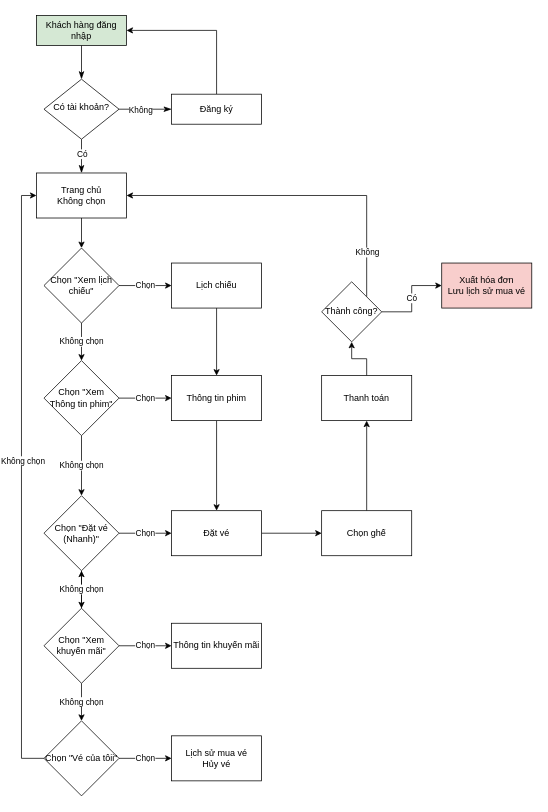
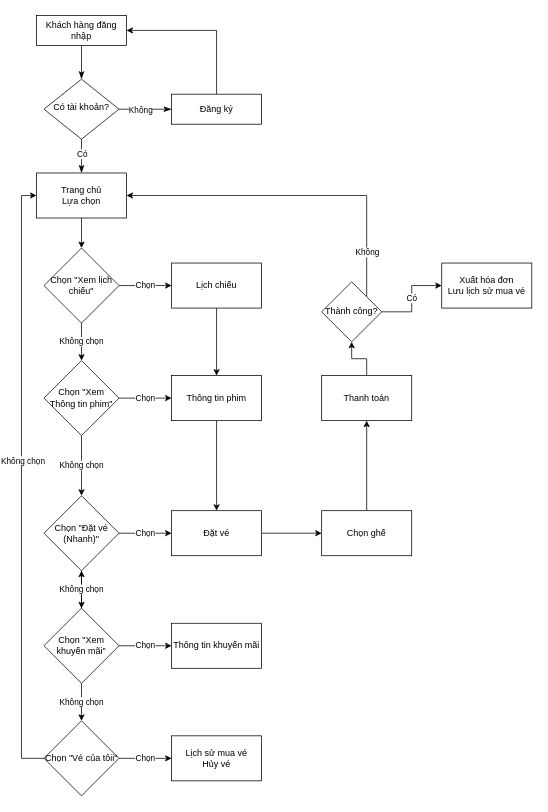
  <mxCell id="0" />
  <mxCell id="1" parent="0" />
  <mxCell id="2" value="" style="rounded=0;html=1;jettySize=auto;orthogonalLoop=1;fontSize=11;endArrow=classicThin;endFill=1;endSize=8;strokeWidth=1;shadow=0;labelBackgroundColor=none;edgeStyle=orthogonalEdgeStyle;" parent="1" source="3" target="8" edge="1"><mxGeometry relative="1" as="geometry" /></mxCell>
- <mxCell id="3" value="Khách hàng đăng nhập" style="rounded=0;whiteSpace=wrap;html=1;fontSize=12;glass=0;strokeWidth=1;shadow=0;fillColor=#d5e8d4;" parent="1" vertex="1"><mxGeometry x="40" y="20" width="120" height="40" as="geometry" /></mxCell>
+ <mxCell id="3" value="Khách hàng đăng nhập" style="rounded=0;whiteSpace=wrap;html=1;fontSize=12;glass=0;strokeWidth=1;shadow=0;" parent="1" vertex="1"><mxGeometry x="40" y="20" width="120" height="40" as="geometry" /></mxCell>
  <mxCell id="4" value="" style="rounded=0;html=1;jettySize=auto;orthogonalLoop=1;fontSize=11;endArrow=classicThin;endFill=1;endSize=8;strokeWidth=1;shadow=0;labelBackgroundColor=none;edgeStyle=orthogonalEdgeStyle;" parent="1" source="8" edge="1"><mxGeometry x="-0.25" relative="1" as="geometry"><mxPoint as="offset" /><mxPoint x="100" y="230" as="targetPoint" /></mxGeometry></mxCell>
  <mxCell id="5" value="Có" style="edgeLabel;html=1;align=center;verticalAlign=middle;resizable=0;points=[];" vertex="1" connectable="0" parent="4"><mxGeometry x="-0.186" relative="1" as="geometry"><mxPoint as="offset" /></mxGeometry></mxCell>
  <mxCell id="6" value="" style="edgeStyle=orthogonalEdgeStyle;rounded=0;html=1;jettySize=auto;orthogonalLoop=1;fontSize=11;endArrow=classicThin;endFill=1;endSize=8;strokeWidth=1;shadow=0;labelBackgroundColor=none;" parent="1" source="8" target="10" edge="1"><mxGeometry x="-0.257" relative="1" as="geometry"><mxPoint as="offset" /></mxGeometry></mxCell>
  <mxCell id="7" value="Không" style="edgeLabel;html=1;align=center;verticalAlign=middle;resizable=0;points=[];" vertex="1" connectable="0" parent="6"><mxGeometry x="-0.209" relative="1" as="geometry"><mxPoint as="offset" /></mxGeometry></mxCell>
  <mxCell id="8" value="Có tài khoản?" style="rhombus;whiteSpace=wrap;html=1;shadow=0;fontFamily=Helvetica;fontSize=12;align=center;strokeWidth=1;spacing=6;spacingTop=-4;" parent="1" vertex="1"><mxGeometry x="50" y="105" width="100" height="80" as="geometry" /></mxCell>
  <mxCell id="9" style="edgeStyle=orthogonalEdgeStyle;rounded=0;orthogonalLoop=1;jettySize=auto;html=1;" parent="1" source="10" edge="1"><mxGeometry relative="1" as="geometry"><mxPoint x="160" y="40" as="targetPoint" /><Array as="points"><mxPoint x="280" y="40" /></Array></mxGeometry></mxCell>
  <mxCell id="10" value="Đăng ký" style="rounded=0;whiteSpace=wrap;html=1;fontSize=12;glass=0;strokeWidth=1;shadow=0;" parent="1" vertex="1"><mxGeometry x="220" y="125" width="120" height="40" as="geometry" /></mxCell>
  <mxCell id="11" value="" style="edgeStyle=orthogonalEdgeStyle;rounded=0;orthogonalLoop=1;jettySize=auto;html=1;" parent="1" source="12" target="15" edge="1"><mxGeometry relative="1" as="geometry" /></mxCell>
- <mxCell id="12" value="Trang chủ&lt;br&gt;Không chọn" style="rounded=0;whiteSpace=wrap;html=1;" parent="1" vertex="1"><mxGeometry x="40" y="230" width="120" height="60" as="geometry" /></mxCell>
+ <mxCell id="12" value="Trang chủ&lt;br&gt;Lựa chọn" style="rounded=0;whiteSpace=wrap;html=1;" parent="1" vertex="1"><mxGeometry x="40" y="230" width="120" height="60" as="geometry" /></mxCell>
  <mxCell id="13" value="Chọn" style="edgeStyle=orthogonalEdgeStyle;rounded=0;orthogonalLoop=1;jettySize=auto;html=1;" parent="1" source="15" target="17" edge="1"><mxGeometry relative="1" as="geometry" /></mxCell>
  <mxCell id="14" value="Không chọn" style="edgeStyle=orthogonalEdgeStyle;rounded=0;orthogonalLoop=1;jettySize=auto;html=1;" parent="1" source="15" target="20" edge="1"><mxGeometry relative="1" as="geometry" /></mxCell>
  <mxCell id="15" value="Chọn &quot;Xem lịch chiếu&quot;" style="rhombus;whiteSpace=wrap;html=1;" parent="1" vertex="1"><mxGeometry x="50" y="330" width="100" height="100" as="geometry" /></mxCell>
  <mxCell id="16" value="" style="edgeStyle=orthogonalEdgeStyle;rounded=0;orthogonalLoop=1;jettySize=auto;html=1;" parent="1" source="17" target="22" edge="1"><mxGeometry relative="1" as="geometry" /></mxCell>
  <mxCell id="17" value="Lịch chiếu" style="whiteSpace=wrap;html=1;" parent="1" vertex="1"><mxGeometry x="220" y="350" width="120" height="60" as="geometry" /></mxCell>
  <mxCell id="18" value="Chọn" style="edgeStyle=orthogonalEdgeStyle;rounded=0;orthogonalLoop=1;jettySize=auto;html=1;" parent="1" source="20" target="22" edge="1"><mxGeometry relative="1" as="geometry" /></mxCell>
  <mxCell id="19" value="Không chọn" style="edgeStyle=orthogonalEdgeStyle;rounded=0;orthogonalLoop=1;jettySize=auto;html=1;" parent="1" source="20" target="25" edge="1"><mxGeometry relative="1" as="geometry" /></mxCell>
  <mxCell id="20" value="Chọn &quot;Xem Thông tin phim&quot;" style="rhombus;whiteSpace=wrap;html=1;" parent="1" vertex="1"><mxGeometry x="50" y="480" width="100" height="100" as="geometry" /></mxCell>
  <mxCell id="21" style="edgeStyle=orthogonalEdgeStyle;rounded=0;orthogonalLoop=1;jettySize=auto;html=1;entryX=0.5;entryY=0;entryDx=0;entryDy=0;" parent="1" source="22" target="27" edge="1"><mxGeometry relative="1" as="geometry" /></mxCell>
  <mxCell id="22" value="Thông tin phim" style="whiteSpace=wrap;html=1;" parent="1" vertex="1"><mxGeometry x="220" y="500" width="120" height="60" as="geometry" /></mxCell>
  <mxCell id="23" value="Chọn" style="edgeStyle=orthogonalEdgeStyle;rounded=0;orthogonalLoop=1;jettySize=auto;html=1;" parent="1" source="25" target="27" edge="1"><mxGeometry relative="1" as="geometry" /></mxCell>
  <mxCell id="24" value="" style="edgeStyle=orthogonalEdgeStyle;rounded=0;orthogonalLoop=1;jettySize=auto;html=1;" parent="1" source="25" target="40" edge="1"><mxGeometry relative="1" as="geometry" /></mxCell>
  <mxCell id="25" value="Chọn &quot;Đặt vé (Nhanh)&quot;" style="rhombus;whiteSpace=wrap;html=1;" parent="1" vertex="1"><mxGeometry x="50" y="660" width="100" height="100" as="geometry" /></mxCell>
  <mxCell id="26" value="" style="edgeStyle=orthogonalEdgeStyle;rounded=0;orthogonalLoop=1;jettySize=auto;html=1;" parent="1" source="27" target="29" edge="1"><mxGeometry relative="1" as="geometry" /></mxCell>
  <mxCell id="27" value="Đặt vé" style="whiteSpace=wrap;html=1;" parent="1" vertex="1"><mxGeometry x="220" y="680" width="120" height="60" as="geometry" /></mxCell>
  <mxCell id="28" value="" style="edgeStyle=orthogonalEdgeStyle;rounded=0;orthogonalLoop=1;jettySize=auto;html=1;" parent="1" source="29" target="31" edge="1"><mxGeometry relative="1" as="geometry" /></mxCell>
  <mxCell id="29" value="Chọn ghế" style="whiteSpace=wrap;html=1;" parent="1" vertex="1"><mxGeometry x="420" y="680" width="120" height="60" as="geometry" /></mxCell>
  <mxCell id="30" value="" style="edgeStyle=orthogonalEdgeStyle;rounded=0;orthogonalLoop=1;jettySize=auto;html=1;" parent="1" source="31" target="35" edge="1"><mxGeometry relative="1" as="geometry" /></mxCell>
  <mxCell id="31" value="Thanh toán" style="whiteSpace=wrap;html=1;" parent="1" vertex="1"><mxGeometry x="420" y="500" width="120" height="60" as="geometry" /></mxCell>
  <mxCell id="32" value="Có" style="edgeStyle=orthogonalEdgeStyle;rounded=0;orthogonalLoop=1;jettySize=auto;html=1;" parent="1" source="35" target="36" edge="1"><mxGeometry relative="1" as="geometry" /></mxCell>
  <mxCell id="33" style="edgeStyle=orthogonalEdgeStyle;rounded=0;orthogonalLoop=1;jettySize=auto;html=1;entryX=1;entryY=0.5;entryDx=0;entryDy=0;" parent="1" source="35" target="12" edge="1"><mxGeometry relative="1" as="geometry"><Array as="points"><mxPoint x="480" y="260" /></Array></mxGeometry></mxCell>
  <mxCell id="34" value="Không" style="edgeLabel;html=1;align=center;verticalAlign=middle;resizable=0;points=[];" parent="33" vertex="1" connectable="0"><mxGeometry x="-0.64" y="-2" relative="1" as="geometry"><mxPoint x="-2" y="22" as="offset" /></mxGeometry></mxCell>
  <mxCell id="35" value="Thành công?" style="rhombus;whiteSpace=wrap;html=1;" parent="1" vertex="1"><mxGeometry x="420" y="375" width="80" height="80" as="geometry" /></mxCell>
- <mxCell id="36" value="Xuất hóa đơn&lt;br&gt;Lưu lịch sử mua vé" style="whiteSpace=wrap;html=1;fillColor=#f8cecc;" parent="1" vertex="1"><mxGeometry x="580" y="350" width="120" height="60" as="geometry" /></mxCell>
+ <mxCell id="36" value="Xuất hóa đơn&lt;br&gt;Lưu lịch sử mua vé" style="whiteSpace=wrap;html=1;" parent="1" vertex="1"><mxGeometry x="580" y="350" width="120" height="60" as="geometry" /></mxCell>
  <mxCell id="37" value="Chọn" style="edgeStyle=orthogonalEdgeStyle;rounded=0;orthogonalLoop=1;jettySize=auto;html=1;" parent="1" source="40" target="41" edge="1"><mxGeometry relative="1" as="geometry" /></mxCell>
  <mxCell id="38" value="Không chọn" style="edgeStyle=orthogonalEdgeStyle;rounded=0;orthogonalLoop=1;jettySize=auto;html=1;" parent="1" source="40" target="45" edge="1"><mxGeometry relative="1" as="geometry" /></mxCell>
  <mxCell id="39" value="Không chọn" style="edgeStyle=orthogonalEdgeStyle;rounded=0;orthogonalLoop=1;jettySize=auto;html=1;" parent="1" source="40" target="25" edge="1"><mxGeometry relative="1" as="geometry" /></mxCell>
  <mxCell id="40" value="Chọn &quot;Xem khuyến mãi&quot;" style="rhombus;whiteSpace=wrap;html=1;" parent="1" vertex="1"><mxGeometry x="50" y="810" width="100" height="100" as="geometry" /></mxCell>
  <mxCell id="41" value="Thông tin khuyến mãi" style="whiteSpace=wrap;html=1;" parent="1" vertex="1"><mxGeometry x="220" y="830" width="120" height="60" as="geometry" /></mxCell>
  <mxCell id="42" value="Chọn" style="edgeStyle=orthogonalEdgeStyle;rounded=0;orthogonalLoop=1;jettySize=auto;html=1;" parent="1" source="45" target="46" edge="1"><mxGeometry relative="1" as="geometry" /></mxCell>
  <mxCell id="43" style="edgeStyle=orthogonalEdgeStyle;rounded=0;orthogonalLoop=1;jettySize=auto;html=1;entryX=0;entryY=0.5;entryDx=0;entryDy=0;" parent="1" source="45" target="12" edge="1"><mxGeometry relative="1" as="geometry"><Array as="points"><mxPoint x="20" y="1010" /><mxPoint x="20" y="260" /></Array></mxGeometry></mxCell>
  <mxCell id="44" value="Không chọn" style="edgeLabel;html=1;align=center;verticalAlign=middle;resizable=0;points=[];" parent="43" vertex="1" connectable="0"><mxGeometry x="0.067" y="-1" relative="1" as="geometry"><mxPoint as="offset" /></mxGeometry></mxCell>
  <mxCell id="45" value="Chọn &quot;Vé của tôii&quot;" style="rhombus;whiteSpace=wrap;html=1;" parent="1" vertex="1"><mxGeometry x="50" y="960" width="100" height="100" as="geometry" /></mxCell>
  <mxCell id="46" value="Lịch sử mua vé&lt;br&gt;Hủy vé" style="whiteSpace=wrap;html=1;" parent="1" vertex="1"><mxGeometry x="220" y="980" width="120" height="60" as="geometry" /></mxCell>
